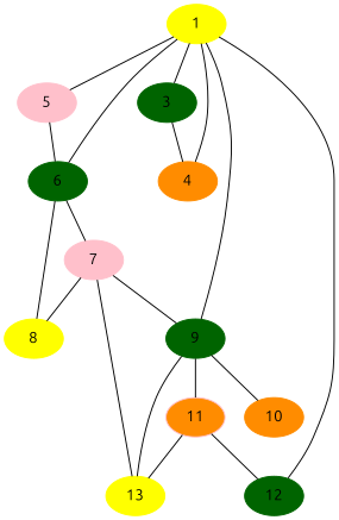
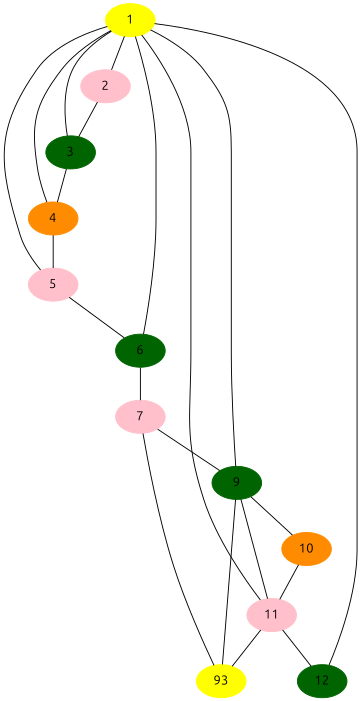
  graph {
    fontname=Ubuntu
    splines=true
    node [color=pink fontname=Ubuntu style=filled]
    edge [fontname=Ubuntu]
    1 [color=yellow]
-   8 [color=yellow]
-   13 [color=yellow]
+   13 [color=yellow label=93]
+   2
    5
    7
-   11 [fillcolor=darkorange]
+   11
    3 [color=darkgreen]
    6 [color=darkgreen]
    9 [color=darkgreen]
    12 [color=darkgreen]
    4 [color=darkorange]
    10 [color=darkorange]
    subgraph sub_1 {
      1
-     8
      13
    }
    subgraph sub_2 {
+     2
      5
      7
      11
    }
    subgraph sub_3 {
      3
      6
      9
      12
    }
    subgraph sub_4 {
      4
      10
    }
+   1 -- 2
    1 -- 5
+   1 -- 11
    1 -- 3
    1 -- 6
    1 -- 9
    1 -- 12
    1 -- 4
+   2 -- 3
    5 -- 6
-   7 -- 8
    7 -- 13
    7 -- 9
    11 -- 13
    11 -- 12
    3 -- 4
-   6 -- 8
    6 -- 7
    9 -- 13
    9 -- 11
    9 -- 10
+   4 -- 5
+   10 -- 11
  }
